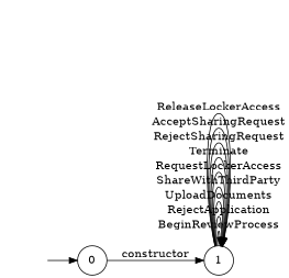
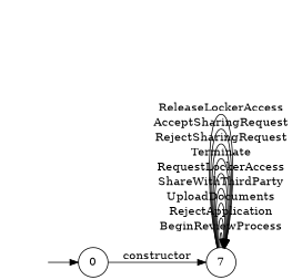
  digraph {
    rankdir=LR
    node [shape=circle]
    "" [shape=plaintext]
    n2 [label=0]
-   n3 [label=1]
+   n3 [label=7]
    "" -> n2
    n2 -> n3 [label=constructor]
    n3 -> n3 [label=BeginReviewProcess]
    n3 -> n3 [label=RejectApplication]
    n3 -> n3 [label=UploadDocuments]
    n3 -> n3 [label=ShareWithThirdParty]
    n3 -> n3 [label=RequestLockerAccess]
    n3 -> n3 [label=Terminate]
    n3 -> n3 [label=RejectSharingRequest]
    n3 -> n3 [label=AcceptSharingRequest]
    n3 -> n3 [label=ReleaseLockerAccess]
  }
